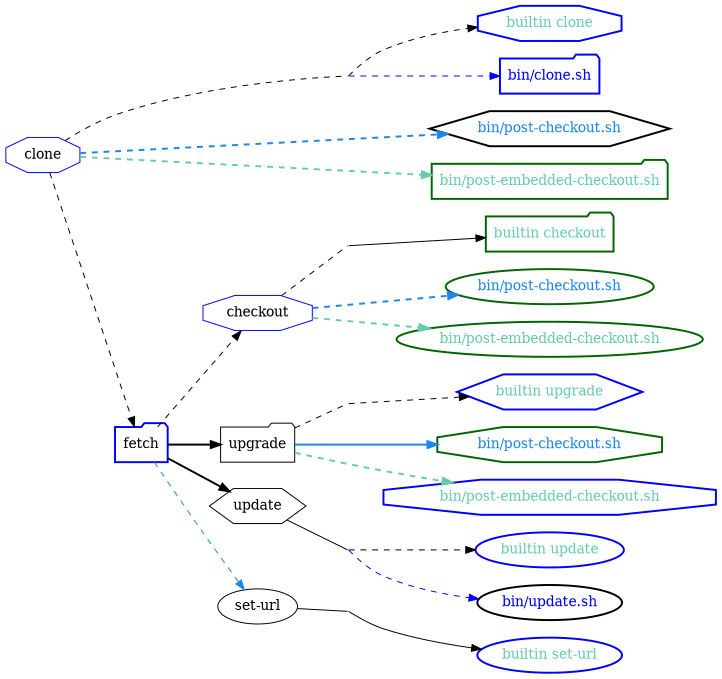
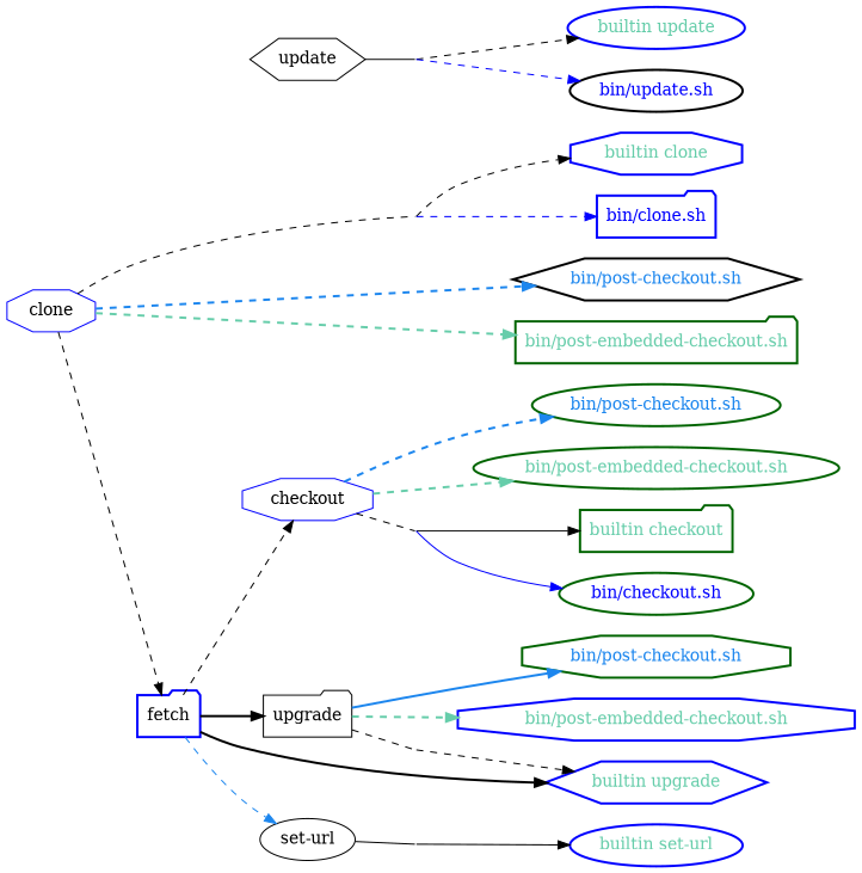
  digraph {
    rankdir=LR
    node [shape=ellipse color=blue penwidth=2]
    edge [color=black fontcolor=black penwidth=1 style=dashed]
    "invis clone" [fixedsize=true height=0 shape=box style=invis width=0 color="" penwidth=""]
    "invis checkout" [fixedsize=true height=0 shape=box style=invis width=0 color="" penwidth=""]
    "invis upgrade" [fixedsize=true height=0 shape=box style=invis width=0 color="" penwidth=""]
    "invis update" [fixedsize=true height=0 shape=box style=invis width=0 color="" penwidth=""]
    "invis set-url" [fixedsize=true height=0 shape=box style=invis width=0 color="" penwidth=""]
    "builtin checkout" [color=darkgreen fontcolor=aquamarine3 shape=folder]
    "builtin clone" [fontcolor=aquamarine3 shape=octagon]
    "builtin set-url" [fontcolor=aquamarine3]
    "builtin update" [fontcolor=aquamarine3]
    "builtin upgrade" [fontcolor=aquamarine3 shape=hexagon]
    "bin/clone.sh" [fontcolor=blue shape=folder]
+   "bin/checkout.sh" [color=darkgreen fontcolor=blue]
    "bin/update.sh" [color=black fontcolor=blue]
    n14 [color=black fontcolor=dodgerblue2 label="bin/post-checkout.sh" shape=hexagon]
    n15 [color=darkgreen fontcolor=dodgerblue2 label="bin/post-checkout.sh"]
    n16 [color=darkgreen fontcolor=dodgerblue2 label="bin/post-checkout.sh" shape=octagon]
    n17 [color=darkgreen fontcolor=aquamarine3 label="bin/post-embedded-checkout.sh" shape=folder]
    n18 [color=darkgreen fontcolor=aquamarine3 label="bin/post-embedded-checkout.sh"]
    n19 [fontcolor=aquamarine3 label="bin/post-embedded-checkout.sh" shape=octagon]
    fetch [fontcolor=mauve shape=folder]
    checkout [shape=octagon penwidth=""]
    upgrade [color=black shape=folder penwidth=""]
    update [color=black shape=hexagon penwidth=""]
    "set-url" [color=black penwidth=""]
    clone [shape=octagon penwidth=""]
    subgraph sub_1 {
      rank=same
      "invis clone"
      "invis checkout"
      "invis upgrade"
      "invis update"
      "invis set-url"
    }
    subgraph sub_2 {
      rank=same
      "builtin checkout"
      "builtin clone"
      "builtin set-url"
      "builtin update"
      "builtin upgrade"
      "bin/clone.sh"
+     "bin/checkout.sh"
      "bin/update.sh"
      n14
      n15
      n16
      n17
      n18
      n19
    }
    "invis clone" -> "builtin clone"
    "invis clone" -> "bin/clone.sh" [color=blue fontcolor=blue]
    "invis checkout" -> "builtin checkout" [style=bold]
+   "invis checkout" -> "bin/checkout.sh" [color=blue fontcolor=blue style=bold]
    "invis upgrade" -> "builtin upgrade"
    "invis update" -> "builtin update"
    "invis update" -> "bin/update.sh" [color=blue fontcolor=blue]
    "invis set-url" -> "builtin set-url" [style=bold]
    fetch -> checkout [color="" fontcolor="" penwidth=""]
    fetch -> upgrade [style=bold color="" fontcolor="" penwidth=""]
-   fetch -> update [style=bold color="" fontcolor="" penwidth=""]
+   fetch -> "builtin upgrade" [style=bold color="" fontcolor="" penwidth=""]
    fetch -> "set-url" [color=dodgerblue2 fontcolor="" penwidth=""]
    checkout -> "invis checkout" [arrowhead=none]
    checkout -> n15 [color=dodgerblue2 fontcolor=dodgerblue2 penwidth=2]
    checkout -> n18 [color=aquamarine3 fontcolor=aquamarine3 penwidth=2]
    upgrade -> "invis upgrade" [arrowhead=none]
    upgrade -> n16 [color=dodgerblue2 fontcolor=dodgerblue2 penwidth=2 style=bold]
    upgrade -> n19 [color=aquamarine3 fontcolor=aquamarine3 penwidth=2]
    update -> "invis update" [arrowhead=none style=bold]
    "set-url" -> "invis set-url" [arrowhead=none style=bold]
    clone -> "invis clone" [arrowhead=none]
    clone -> n14 [color=dodgerblue2 fontcolor=dodgerblue2 penwidth=2]
    clone -> n17 [color=aquamarine3 fontcolor=aquamarine3 penwidth=2]
    clone -> fetch [color="" fontcolor="" penwidth=""]
  }
